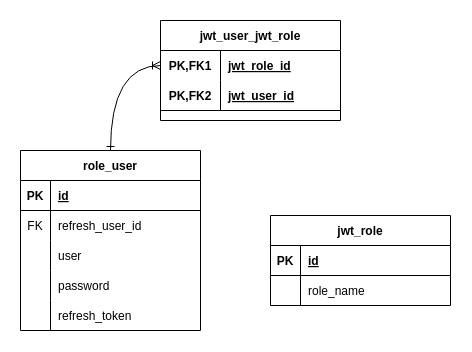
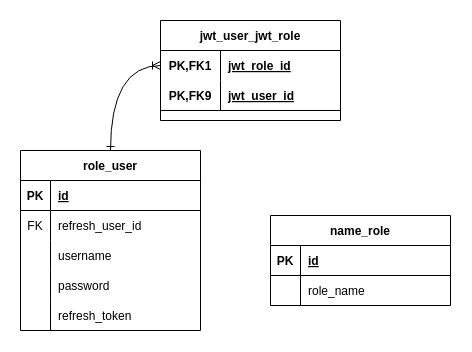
  <mxCell id="0" />
  <mxCell id="1" parent="0" />
- <mxCell id="2" value="jwt_role" style="shape=table;startSize=30;container=1;collapsible=1;childLayout=tableLayout;fixedRows=1;rowLines=0;fontStyle=1;align=center;resizeLast=1;" parent="1" vertex="1"><mxGeometry x="270" y="215" width="180" height="90" as="geometry" /></mxCell>
+ <mxCell id="2" value="name_role" style="shape=table;startSize=30;container=1;collapsible=1;childLayout=tableLayout;fixedRows=1;rowLines=0;fontStyle=1;align=center;resizeLast=1;" parent="1" vertex="1"><mxGeometry x="270" y="215" width="180" height="90" as="geometry" /></mxCell>
  <mxCell id="3" value="" style="shape=tableRow;horizontal=0;startSize=0;swimlaneHead=0;swimlaneBody=0;fillColor=none;collapsible=0;dropTarget=0;points=[[0,0.5],[1,0.5]];portConstraint=eastwest;top=0;left=0;right=0;bottom=1;" parent="2" vertex="1"><mxGeometry y="30" width="180" height="30" as="geometry" /></mxCell>
  <mxCell id="4" value="PK" style="shape=partialRectangle;connectable=0;fillColor=none;top=0;left=0;bottom=0;right=0;fontStyle=1;overflow=hidden;" parent="3" vertex="1"><mxGeometry width="30" height="30" as="geometry"><mxRectangle width="30" height="30" as="alternateBounds" /></mxGeometry></mxCell>
  <mxCell id="5" value="id" style="shape=partialRectangle;connectable=0;fillColor=none;top=0;left=0;bottom=0;right=0;align=left;spacingLeft=6;fontStyle=5;overflow=hidden;" parent="3" vertex="1"><mxGeometry x="30" width="150" height="30" as="geometry"><mxRectangle width="150" height="30" as="alternateBounds" /></mxGeometry></mxCell>
  <mxCell id="6" value="" style="shape=tableRow;horizontal=0;startSize=0;swimlaneHead=0;swimlaneBody=0;fillColor=none;collapsible=0;dropTarget=0;points=[[0,0.5],[1,0.5]];portConstraint=eastwest;top=0;left=0;right=0;bottom=0;" parent="2" vertex="1"><mxGeometry y="60" width="180" height="30" as="geometry" /></mxCell>
  <mxCell id="7" value="" style="shape=partialRectangle;connectable=0;fillColor=none;top=0;left=0;bottom=0;right=0;editable=1;overflow=hidden;" parent="6" vertex="1"><mxGeometry width="30" height="30" as="geometry"><mxRectangle width="30" height="30" as="alternateBounds" /></mxGeometry></mxCell>
  <mxCell id="8" value="role_name" style="shape=partialRectangle;connectable=0;fillColor=none;top=0;left=0;bottom=0;right=0;align=left;spacingLeft=6;overflow=hidden;" parent="6" vertex="1"><mxGeometry x="30" width="150" height="30" as="geometry"><mxRectangle width="150" height="30" as="alternateBounds" /></mxGeometry></mxCell>
  <mxCell id="9" style="edgeStyle=orthogonalEdgeStyle;curved=1;rounded=0;orthogonalLoop=1;jettySize=auto;html=1;entryX=0;entryY=0.5;entryDx=0;entryDy=0;startArrow=ERone;startFill=0;endArrow=ERoneToMany;endFill=0;" parent="1" source="10" target="27" edge="1"><mxGeometry relative="1" as="geometry" /></mxCell>
  <mxCell id="10" value="role_user" style="shape=table;startSize=30;container=1;collapsible=1;childLayout=tableLayout;fixedRows=1;rowLines=0;fontStyle=1;align=center;resizeLast=1;" parent="1" vertex="1"><mxGeometry x="20" y="150" width="180" height="180" as="geometry" /></mxCell>
  <mxCell id="11" value="" style="shape=tableRow;horizontal=0;startSize=0;swimlaneHead=0;swimlaneBody=0;fillColor=none;collapsible=0;dropTarget=0;points=[[0,0.5],[1,0.5]];portConstraint=eastwest;top=0;left=0;right=0;bottom=1;" parent="10" vertex="1"><mxGeometry y="30" width="180" height="30" as="geometry" /></mxCell>
  <mxCell id="12" value="PK" style="shape=partialRectangle;connectable=0;fillColor=none;top=0;left=0;bottom=0;right=0;fontStyle=1;overflow=hidden;" parent="11" vertex="1"><mxGeometry width="30" height="30" as="geometry"><mxRectangle width="30" height="30" as="alternateBounds" /></mxGeometry></mxCell>
  <mxCell id="13" value="id" style="shape=partialRectangle;connectable=0;fillColor=none;top=0;left=0;bottom=0;right=0;align=left;spacingLeft=6;fontStyle=5;overflow=hidden;" parent="11" vertex="1"><mxGeometry x="30" width="150" height="30" as="geometry"><mxRectangle width="150" height="30" as="alternateBounds" /></mxGeometry></mxCell>
  <mxCell id="14" style="shape=tableRow;horizontal=0;startSize=0;swimlaneHead=0;swimlaneBody=0;fillColor=none;collapsible=0;dropTarget=0;points=[[0,0.5],[1,0.5]];portConstraint=eastwest;top=0;left=0;right=0;bottom=0;" parent="10" vertex="1"><mxGeometry y="60" width="180" height="30" as="geometry" /></mxCell>
  <mxCell id="15" value="FK" style="shape=partialRectangle;connectable=0;fillColor=none;top=0;left=0;bottom=0;right=0;editable=1;overflow=hidden;" parent="14" vertex="1"><mxGeometry width="30" height="30" as="geometry"><mxRectangle width="30" height="30" as="alternateBounds" /></mxGeometry></mxCell>
  <mxCell id="16" value="refresh_user_id" style="shape=partialRectangle;connectable=0;fillColor=none;top=0;left=0;bottom=0;right=0;align=left;spacingLeft=6;overflow=hidden;" parent="14" vertex="1"><mxGeometry x="30" width="150" height="30" as="geometry"><mxRectangle width="150" height="30" as="alternateBounds" /></mxGeometry></mxCell>
  <mxCell id="17" value="" style="shape=tableRow;horizontal=0;startSize=0;swimlaneHead=0;swimlaneBody=0;fillColor=none;collapsible=0;dropTarget=0;points=[[0,0.5],[1,0.5]];portConstraint=eastwest;top=0;left=0;right=0;bottom=0;" parent="10" vertex="1"><mxGeometry y="90" width="180" height="30" as="geometry" /></mxCell>
  <mxCell id="18" value="" style="shape=partialRectangle;connectable=0;fillColor=none;top=0;left=0;bottom=0;right=0;editable=1;overflow=hidden;" parent="17" vertex="1"><mxGeometry width="30" height="30" as="geometry"><mxRectangle width="30" height="30" as="alternateBounds" /></mxGeometry></mxCell>
- <mxCell id="19" value="user" style="shape=partialRectangle;connectable=0;fillColor=none;top=0;left=0;bottom=0;right=0;align=left;spacingLeft=6;overflow=hidden;" parent="17" vertex="1"><mxGeometry x="30" width="150" height="30" as="geometry"><mxRectangle width="150" height="30" as="alternateBounds" /></mxGeometry></mxCell>
+ <mxCell id="19" value="username" style="shape=partialRectangle;connectable=0;fillColor=none;top=0;left=0;bottom=0;right=0;align=left;spacingLeft=6;overflow=hidden;" parent="17" vertex="1"><mxGeometry x="30" width="150" height="30" as="geometry"><mxRectangle width="150" height="30" as="alternateBounds" /></mxGeometry></mxCell>
  <mxCell id="20" style="shape=tableRow;horizontal=0;startSize=0;swimlaneHead=0;swimlaneBody=0;fillColor=none;collapsible=0;dropTarget=0;points=[[0,0.5],[1,0.5]];portConstraint=eastwest;top=0;left=0;right=0;bottom=0;" parent="10" vertex="1"><mxGeometry y="120" width="180" height="30" as="geometry" /></mxCell>
  <mxCell id="21" style="shape=partialRectangle;connectable=0;fillColor=none;top=0;left=0;bottom=0;right=0;editable=1;overflow=hidden;" parent="20" vertex="1"><mxGeometry width="30" height="30" as="geometry"><mxRectangle width="30" height="30" as="alternateBounds" /></mxGeometry></mxCell>
  <mxCell id="22" value="password" style="shape=partialRectangle;connectable=0;fillColor=none;top=0;left=0;bottom=0;right=0;align=left;spacingLeft=6;overflow=hidden;" parent="20" vertex="1"><mxGeometry x="30" width="150" height="30" as="geometry"><mxRectangle width="150" height="30" as="alternateBounds" /></mxGeometry></mxCell>
  <mxCell id="23" value="" style="shape=tableRow;horizontal=0;startSize=0;swimlaneHead=0;swimlaneBody=0;fillColor=none;collapsible=0;dropTarget=0;points=[[0,0.5],[1,0.5]];portConstraint=eastwest;top=0;left=0;right=0;bottom=0;" parent="10" vertex="1"><mxGeometry y="150" width="180" height="30" as="geometry" /></mxCell>
  <mxCell id="24" value="" style="shape=partialRectangle;connectable=0;fillColor=none;top=0;left=0;bottom=0;right=0;editable=1;overflow=hidden;" parent="23" vertex="1"><mxGeometry width="30" height="30" as="geometry"><mxRectangle width="30" height="30" as="alternateBounds" /></mxGeometry></mxCell>
  <mxCell id="25" value="refresh_token" style="shape=partialRectangle;connectable=0;fillColor=none;top=0;left=0;bottom=0;right=0;align=left;spacingLeft=6;overflow=hidden;" parent="23" vertex="1"><mxGeometry x="30" width="150" height="30" as="geometry"><mxRectangle width="150" height="30" as="alternateBounds" /></mxGeometry></mxCell>
  <mxCell id="26" value="jwt_user_jwt_role" style="shape=table;startSize=30;container=1;collapsible=1;childLayout=tableLayout;fixedRows=1;rowLines=0;fontStyle=1;align=center;resizeLast=1;" parent="1" vertex="1"><mxGeometry x="160" y="20" width="180" height="100" as="geometry" /></mxCell>
  <mxCell id="27" value="" style="shape=tableRow;horizontal=0;startSize=0;swimlaneHead=0;swimlaneBody=0;fillColor=none;collapsible=0;dropTarget=0;points=[[0,0.5],[1,0.5]];portConstraint=eastwest;top=0;left=0;right=0;bottom=0;" parent="26" vertex="1"><mxGeometry y="30" width="180" height="30" as="geometry" /></mxCell>
  <mxCell id="28" value="PK,FK1" style="shape=partialRectangle;connectable=0;fillColor=none;top=0;left=0;bottom=0;right=0;fontStyle=1;overflow=hidden;" parent="27" vertex="1"><mxGeometry width="60" height="30" as="geometry"><mxRectangle width="60" height="30" as="alternateBounds" /></mxGeometry></mxCell>
  <mxCell id="29" value="jwt_role_id" style="shape=partialRectangle;connectable=0;fillColor=none;top=0;left=0;bottom=0;right=0;align=left;spacingLeft=6;fontStyle=5;overflow=hidden;" parent="27" vertex="1"><mxGeometry x="60" width="120" height="30" as="geometry"><mxRectangle width="120" height="30" as="alternateBounds" /></mxGeometry></mxCell>
  <mxCell id="30" value="" style="shape=tableRow;horizontal=0;startSize=0;swimlaneHead=0;swimlaneBody=0;fillColor=none;collapsible=0;dropTarget=0;points=[[0,0.5],[1,0.5]];portConstraint=eastwest;top=0;left=0;right=0;bottom=1;" parent="26" vertex="1"><mxGeometry y="60" width="180" height="30" as="geometry" /></mxCell>
- <mxCell id="31" value="PK,FK2" style="shape=partialRectangle;connectable=0;fillColor=none;top=0;left=0;bottom=0;right=0;fontStyle=1;overflow=hidden;" parent="30" vertex="1"><mxGeometry width="60" height="30" as="geometry"><mxRectangle width="60" height="30" as="alternateBounds" /></mxGeometry></mxCell>
+ <mxCell id="31" value="PK,FK9" style="shape=partialRectangle;connectable=0;fillColor=none;top=0;left=0;bottom=0;right=0;fontStyle=1;overflow=hidden;" parent="30" vertex="1"><mxGeometry width="60" height="30" as="geometry"><mxRectangle width="60" height="30" as="alternateBounds" /></mxGeometry></mxCell>
  <mxCell id="32" value="jwt_user_id" style="shape=partialRectangle;connectable=0;fillColor=none;top=0;left=0;bottom=0;right=0;align=left;spacingLeft=6;fontStyle=5;overflow=hidden;" parent="30" vertex="1"><mxGeometry x="60" width="120" height="30" as="geometry"><mxRectangle width="120" height="30" as="alternateBounds" /></mxGeometry></mxCell>
